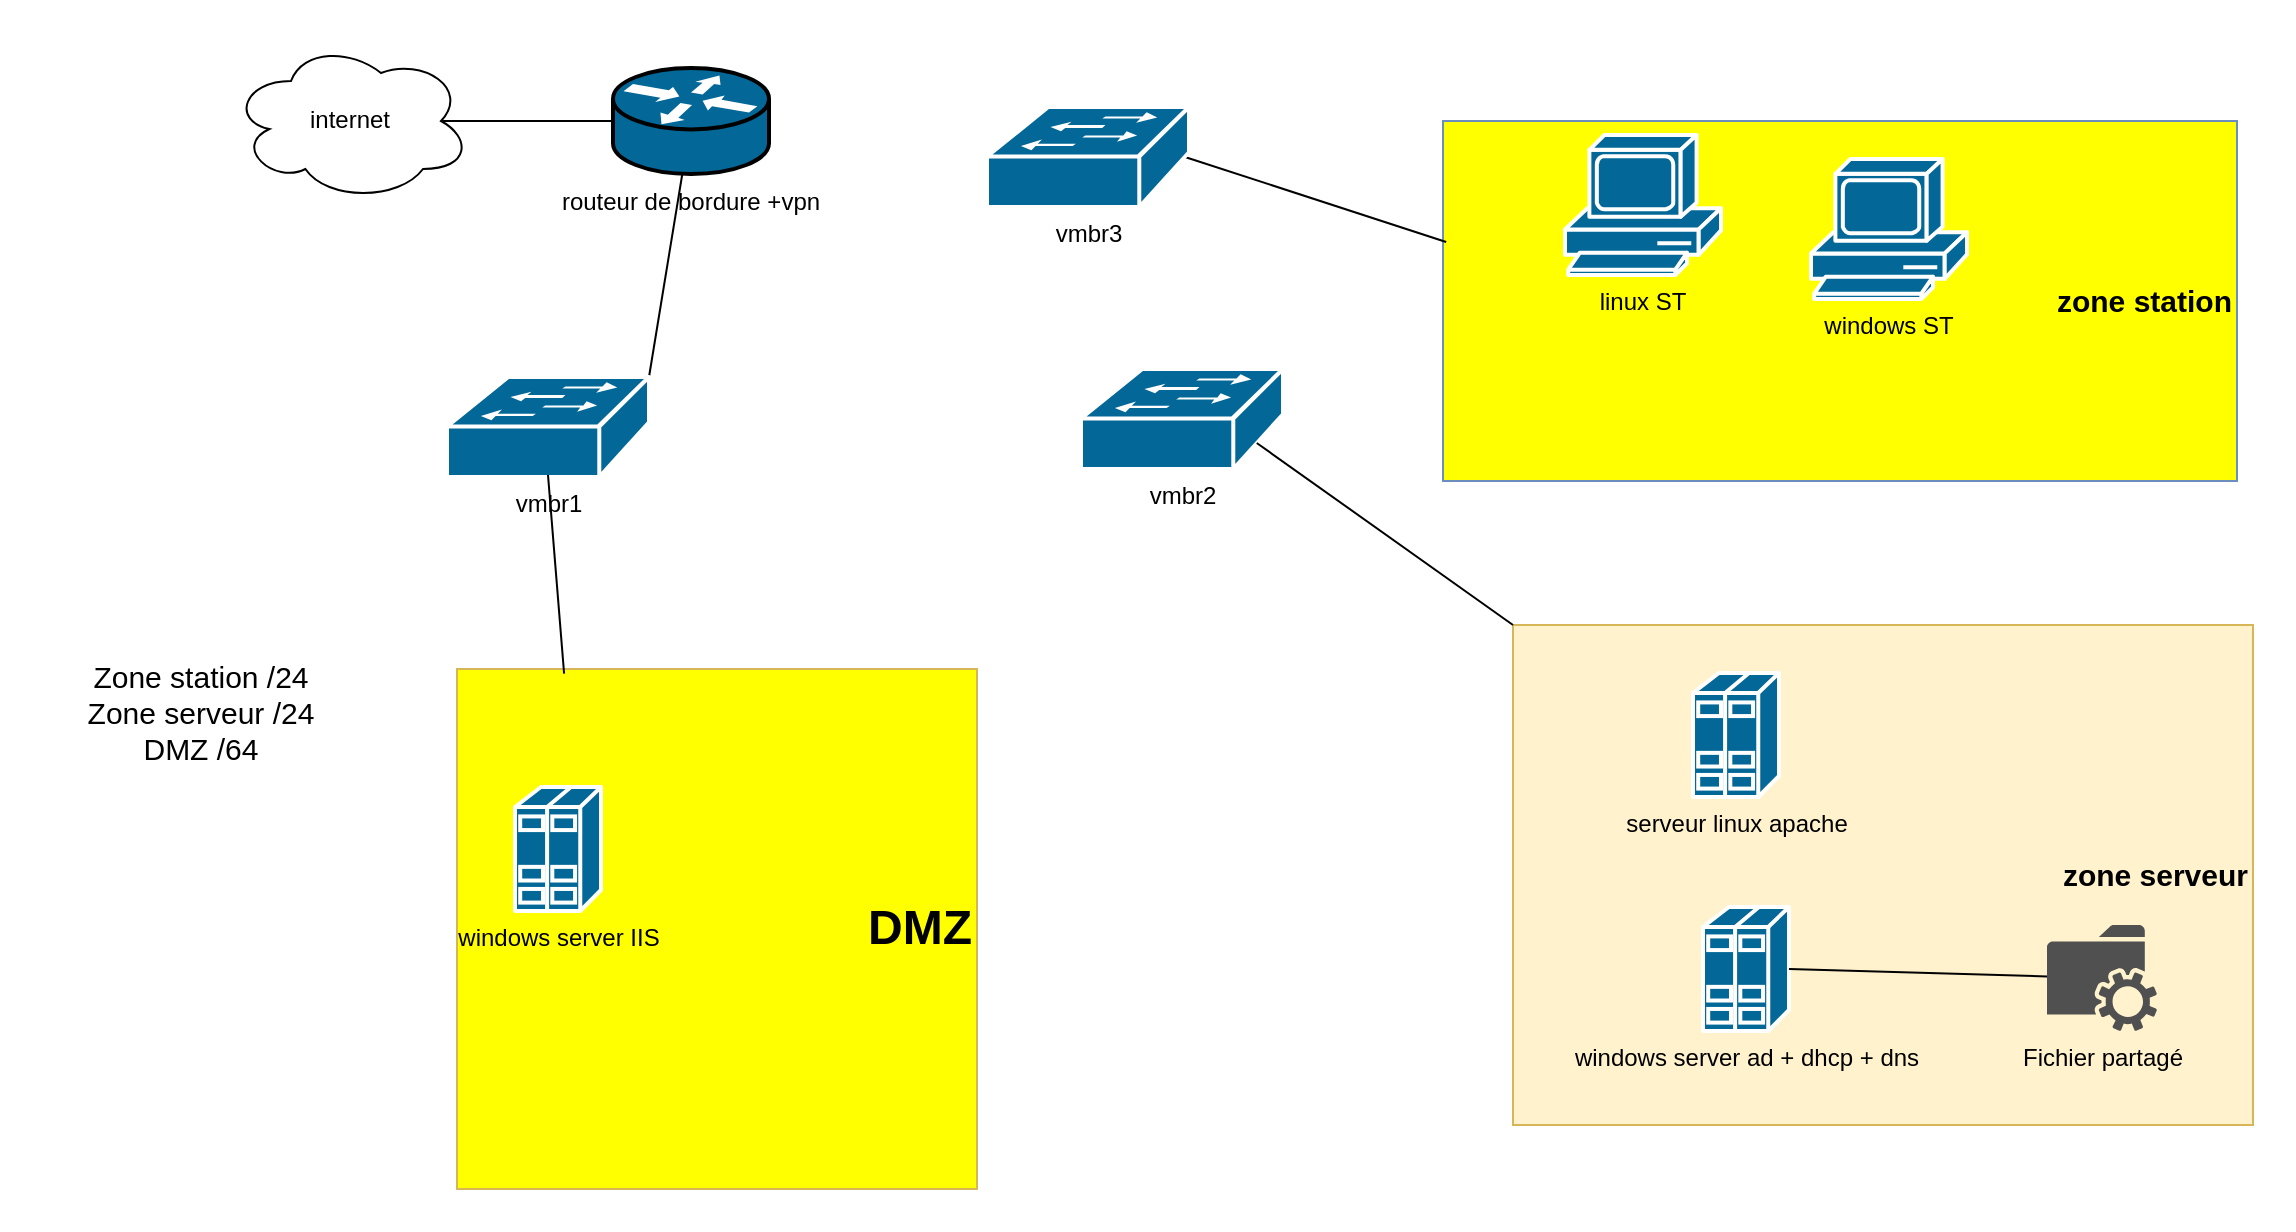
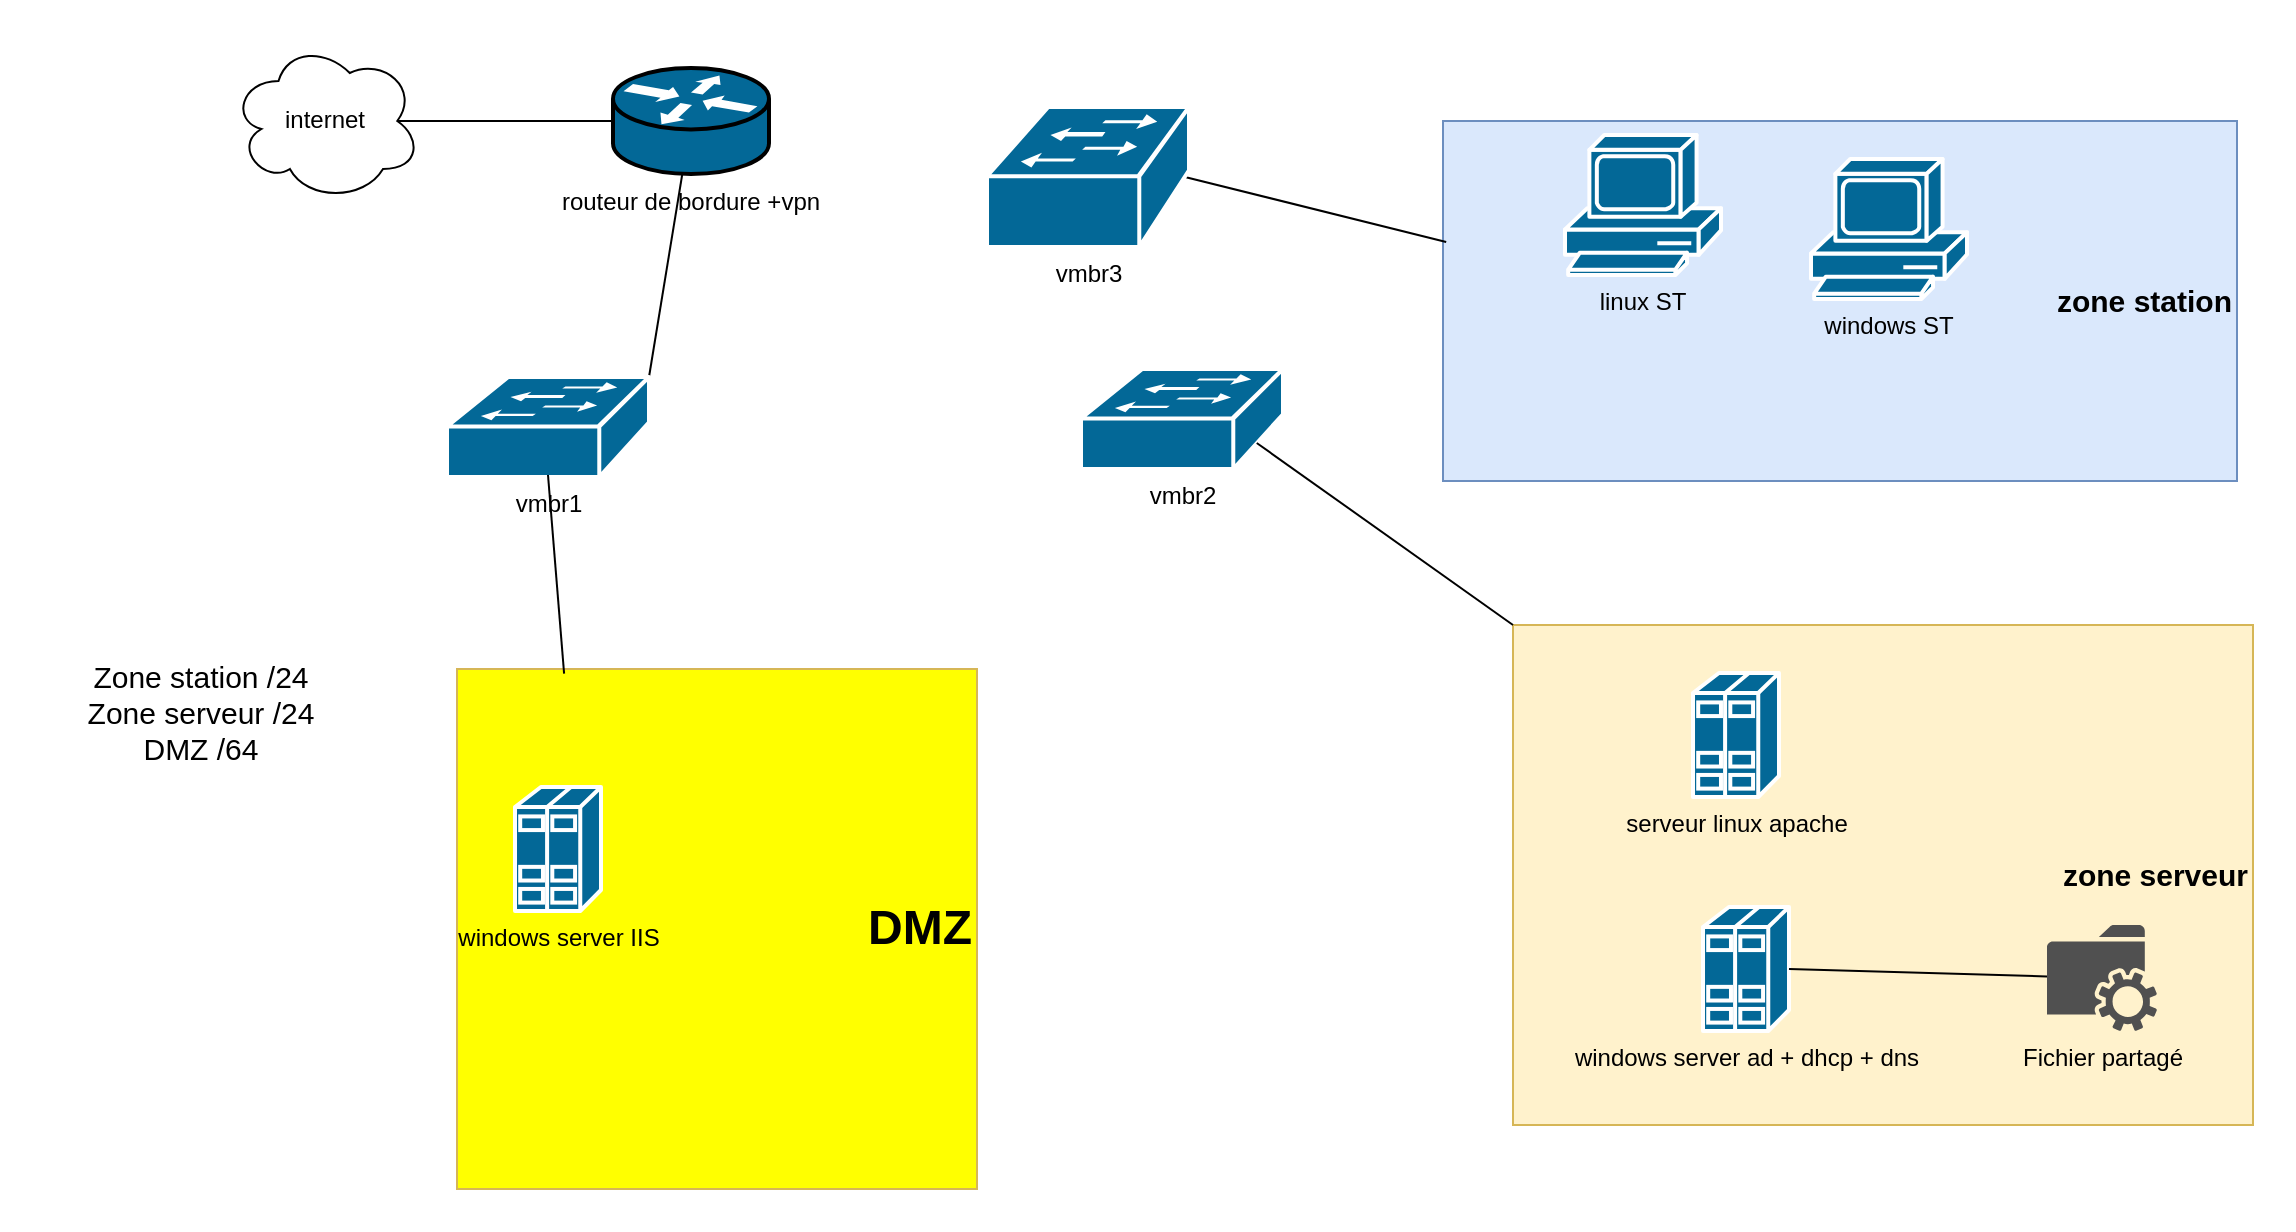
  <mxCell id="0" />
  <mxCell id="1" parent="0" />
  <mxCell id="2" value="routeur de bordure +vpn" style="shape=mxgraph.cisco.routers.router;sketch=0;html=1;pointerEvents=1;dashed=0;fillColor=#036897;strokeColor=default;strokeWidth=2;verticalLabelPosition=bottom;verticalAlign=top;align=center;outlineConnect=0;" parent="1" vertex="1"><mxGeometry x="306" y="33.5" width="78" height="53" as="geometry" /></mxCell>
- <mxCell id="3" value="internet" style="ellipse;shape=cloud;whiteSpace=wrap;html=1;" parent="1" vertex="1"><mxGeometry x="115" y="20" width="120" height="80" as="geometry" /></mxCell>
+ <mxCell id="3" value="internet" style="ellipse;shape=cloud;whiteSpace=wrap;html=1;" parent="1" vertex="1"><mxGeometry x="115" y="20" width="95" height="80" as="geometry" /></mxCell>
  <mxCell id="4" value="vmbr2" style="shape=mxgraph.cisco.switches.workgroup_switch;sketch=0;html=1;pointerEvents=1;dashed=0;fillColor=#036897;strokeColor=#ffffff;strokeWidth=2;verticalLabelPosition=bottom;verticalAlign=top;align=center;outlineConnect=0;" parent="1" vertex="1"><mxGeometry x="540" y="184" width="101" height="50" as="geometry" /></mxCell>
  <mxCell id="5" value="" style="group;fillColor=#dae8fc;strokeColor=#6c8ebf;" parent="1" vertex="1" connectable="0"><mxGeometry x="756" y="312" width="370" height="250" as="geometry" /></mxCell>
  <mxCell id="6" value="&lt;b&gt;&lt;font style=&quot;font-size: 15px;&quot;&gt;zone serveur&lt;/font&gt;&lt;/b&gt;" style="rounded=0;whiteSpace=wrap;html=1;align=right;fillStyle=solid;fillColor=#fff2cc;strokeColor=#d6b656;" parent="5" vertex="1"><mxGeometry width="370" height="250" as="geometry" /></mxCell>
  <mxCell id="7" value="serveur linux apache" style="shape=mxgraph.cisco.servers.standard_host;sketch=0;html=1;pointerEvents=1;dashed=0;fillColor=#036897;strokeColor=#ffffff;strokeWidth=2;verticalLabelPosition=bottom;verticalAlign=top;align=center;outlineConnect=0;" parent="5" vertex="1"><mxGeometry x="90" y="24" width="43" height="62" as="geometry" /></mxCell>
  <mxCell id="8" value="windows server ad + dhcp + dns" style="shape=mxgraph.cisco.servers.standard_host;sketch=0;html=1;pointerEvents=1;dashed=0;fillColor=#036897;strokeColor=#ffffff;strokeWidth=2;verticalLabelPosition=bottom;verticalAlign=top;align=center;outlineConnect=0;" parent="5" vertex="1"><mxGeometry x="95" y="141" width="43" height="62" as="geometry" /></mxCell>
  <mxCell id="9" value="Fichier partagé" style="sketch=0;pointerEvents=1;shadow=0;dashed=0;html=1;strokeColor=none;fillColor=#505050;labelPosition=center;verticalLabelPosition=bottom;verticalAlign=top;outlineConnect=0;align=center;shape=mxgraph.office.services.network_file_share_service;" parent="5" vertex="1"><mxGeometry x="267" y="150" width="55" height="53" as="geometry" /></mxCell>
  <mxCell id="10" value="" style="endArrow=none;html=1;exitX=1;exitY=0.5;exitDx=0;exitDy=0;exitPerimeter=0;" edge="1" parent="5" source="8" target="9"><mxGeometry width="50" height="50" relative="1" as="geometry"><mxPoint x="-313" y="-67" as="sourcePoint" /><mxPoint x="-263" y="-117" as="targetPoint" /></mxGeometry></mxCell>
  <mxCell id="11" value="" style="group;fillColor=#dae8fc;strokeColor=#6c8ebf;fillStyle=auto;" parent="1" vertex="1" connectable="0"><mxGeometry x="721" y="60" width="397" height="180" as="geometry" /></mxCell>
- <mxCell id="12" value="&lt;font size=&quot;1&quot; style=&quot;&quot;&gt;&lt;b style=&quot;font-size: 15px;&quot;&gt;zone station&lt;/b&gt;&lt;/font&gt;" style="rounded=0;whiteSpace=wrap;html=1;fillColor=#ffff00;strokeColor=#6c8ebf;align=right;" parent="11" vertex="1"><mxGeometry width="397" height="180" as="geometry" /></mxCell>
+ <mxCell id="12" value="&lt;font size=&quot;1&quot; style=&quot;&quot;&gt;&lt;b style=&quot;font-size: 15px;&quot;&gt;zone station&lt;/b&gt;&lt;/font&gt;" style="rounded=0;whiteSpace=wrap;html=1;fillColor=#dae8fc;strokeColor=#6c8ebf;align=right;" parent="11" vertex="1"><mxGeometry width="397" height="180" as="geometry" /></mxCell>
  <mxCell id="13" value="linux ST" style="shape=mxgraph.cisco.computers_and_peripherals.pc;html=1;pointerEvents=1;dashed=0;fillColor=#036897;strokeColor=#ffffff;strokeWidth=2;verticalLabelPosition=bottom;verticalAlign=top;align=center;outlineConnect=0;" parent="11" vertex="1"><mxGeometry x="61" y="7" width="78" height="70" as="geometry" /></mxCell>
  <mxCell id="14" value="windows ST" style="shape=mxgraph.cisco.computers_and_peripherals.pc;html=1;pointerEvents=1;dashed=0;fillColor=#036897;strokeColor=#ffffff;strokeWidth=2;verticalLabelPosition=bottom;verticalAlign=top;align=center;outlineConnect=0;" parent="11" vertex="1"><mxGeometry x="184" y="19" width="78" height="70" as="geometry" /></mxCell>
  <mxCell id="15" value="" style="group;fillColor=#FFFF00;strokeColor=#D79B00;glass=0;gradientColor=none;" parent="1" vertex="1" connectable="0"><mxGeometry x="228" y="334" width="260" height="260" as="geometry" /></mxCell>
  <mxCell id="16" value="&lt;b&gt;&lt;font style=&quot;font-size: 24px;&quot;&gt;DMZ&lt;/font&gt;&lt;/b&gt;" style="whiteSpace=wrap;html=1;aspect=fixed;align=right;fillColor=#FFFF00;strokeColor=#d6b656;" parent="15" vertex="1"><mxGeometry width="260" height="260" as="geometry" /></mxCell>
  <mxCell id="17" value="windows server IIS" style="shape=mxgraph.cisco.servers.standard_host;sketch=0;html=1;pointerEvents=1;dashed=0;fillColor=#036897;strokeColor=#ffffff;strokeWidth=2;verticalLabelPosition=bottom;verticalAlign=top;align=center;outlineConnect=0;" parent="15" vertex="1"><mxGeometry x="29" y="59" width="43" height="62" as="geometry" /></mxCell>
  <mxCell id="18" value="" style="endArrow=none;html=1;exitX=1;exitY=0;exitDx=0;exitDy=0;exitPerimeter=0;" parent="1" source="22" target="2" edge="1"><mxGeometry width="50" height="50" relative="1" as="geometry"><mxPoint x="293" y="214" as="sourcePoint" /><mxPoint x="776" y="337" as="targetPoint" /></mxGeometry></mxCell>
  <mxCell id="19" value="vmbr1" style="edgeLabel;html=1;align=center;verticalAlign=middle;resizable=0;points=[];" parent="18" vertex="1" connectable="0"><mxGeometry x="0.306" y="-1" relative="1" as="geometry"><mxPoint x="-72" y="96" as="offset" /></mxGeometry></mxCell>
  <mxCell id="20" value="" style="endArrow=none;html=1;entryX=0;entryY=0.5;entryDx=0;entryDy=0;entryPerimeter=0;exitX=0.875;exitY=0.5;exitDx=0;exitDy=0;exitPerimeter=0;" parent="1" source="3" target="2" edge="1"><mxGeometry width="50" height="50" relative="1" as="geometry"><mxPoint x="726" y="387" as="sourcePoint" /><mxPoint x="776" y="337" as="targetPoint" /></mxGeometry></mxCell>
  <mxCell id="21" value="Zone station /24&lt;br&gt;Zone serveur /24&lt;br&gt;DMZ /64" style="text;html=1;strokeColor=none;fillColor=none;align=center;verticalAlign=middle;whiteSpace=wrap;rounded=0;glass=0;fillStyle=auto;fontSize=15;" parent="1" vertex="1"><mxGeometry x="20" y="341" width="161" height="30" as="geometry" /></mxCell>
  <mxCell id="22" value="vmbr1" style="shape=mxgraph.cisco.switches.workgroup_switch;sketch=0;html=1;pointerEvents=1;dashed=0;fillColor=#036897;strokeColor=#ffffff;strokeWidth=2;verticalLabelPosition=bottom;verticalAlign=top;align=center;outlineConnect=0;" vertex="1" parent="1"><mxGeometry x="223" y="188" width="101" height="50" as="geometry" /></mxCell>
  <mxCell id="23" value="" style="endArrow=none;html=1;entryX=0.5;entryY=0.98;entryDx=0;entryDy=0;entryPerimeter=0;exitX=0.206;exitY=0.009;exitDx=0;exitDy=0;exitPerimeter=0;" edge="1" parent="1" source="16" target="22"><mxGeometry width="50" height="50" relative="1" as="geometry"><mxPoint x="231" y="320" as="sourcePoint" /><mxPoint x="281" y="270" as="targetPoint" /></mxGeometry></mxCell>
  <mxCell id="24" value="" style="endArrow=none;html=1;entryX=0.004;entryY=0.336;entryDx=0;entryDy=0;entryPerimeter=0;exitX=0.98;exitY=0.5;exitDx=0;exitDy=0;exitPerimeter=0;" edge="1" parent="1" source="25" target="12"><mxGeometry width="50" height="50" relative="1" as="geometry"><mxPoint x="599" y="103" as="sourcePoint" /><mxPoint x="617" y="123" as="targetPoint" /></mxGeometry></mxCell>
- <mxCell id="25" value="vmbr3" style="shape=mxgraph.cisco.switches.workgroup_switch;sketch=0;html=1;pointerEvents=1;dashed=0;fillColor=#036897;strokeColor=#ffffff;strokeWidth=2;verticalLabelPosition=bottom;verticalAlign=top;align=center;outlineConnect=0;" vertex="1" parent="1"><mxGeometry x="493" y="53" width="101" height="50" as="geometry" /></mxCell>
+ <mxCell id="25" value="vmbr3" style="shape=mxgraph.cisco.switches.workgroup_switch;sketch=0;html=1;pointerEvents=1;dashed=0;fillColor=#036897;strokeColor=#ffffff;strokeWidth=2;verticalLabelPosition=bottom;verticalAlign=top;align=center;outlineConnect=0;" vertex="1" parent="1"><mxGeometry x="493" y="53" width="101" height="70" as="geometry" /></mxCell>
  <mxCell id="26" value="" style="endArrow=none;html=1;entryX=0.87;entryY=0.74;entryDx=0;entryDy=0;entryPerimeter=0;exitX=0;exitY=0;exitDx=0;exitDy=0;" edge="1" parent="1" source="6" target="4"><mxGeometry width="50" height="50" relative="1" as="geometry"><mxPoint x="640" y="291" as="sourcePoint" /><mxPoint x="690" y="241" as="targetPoint" /></mxGeometry></mxCell>
